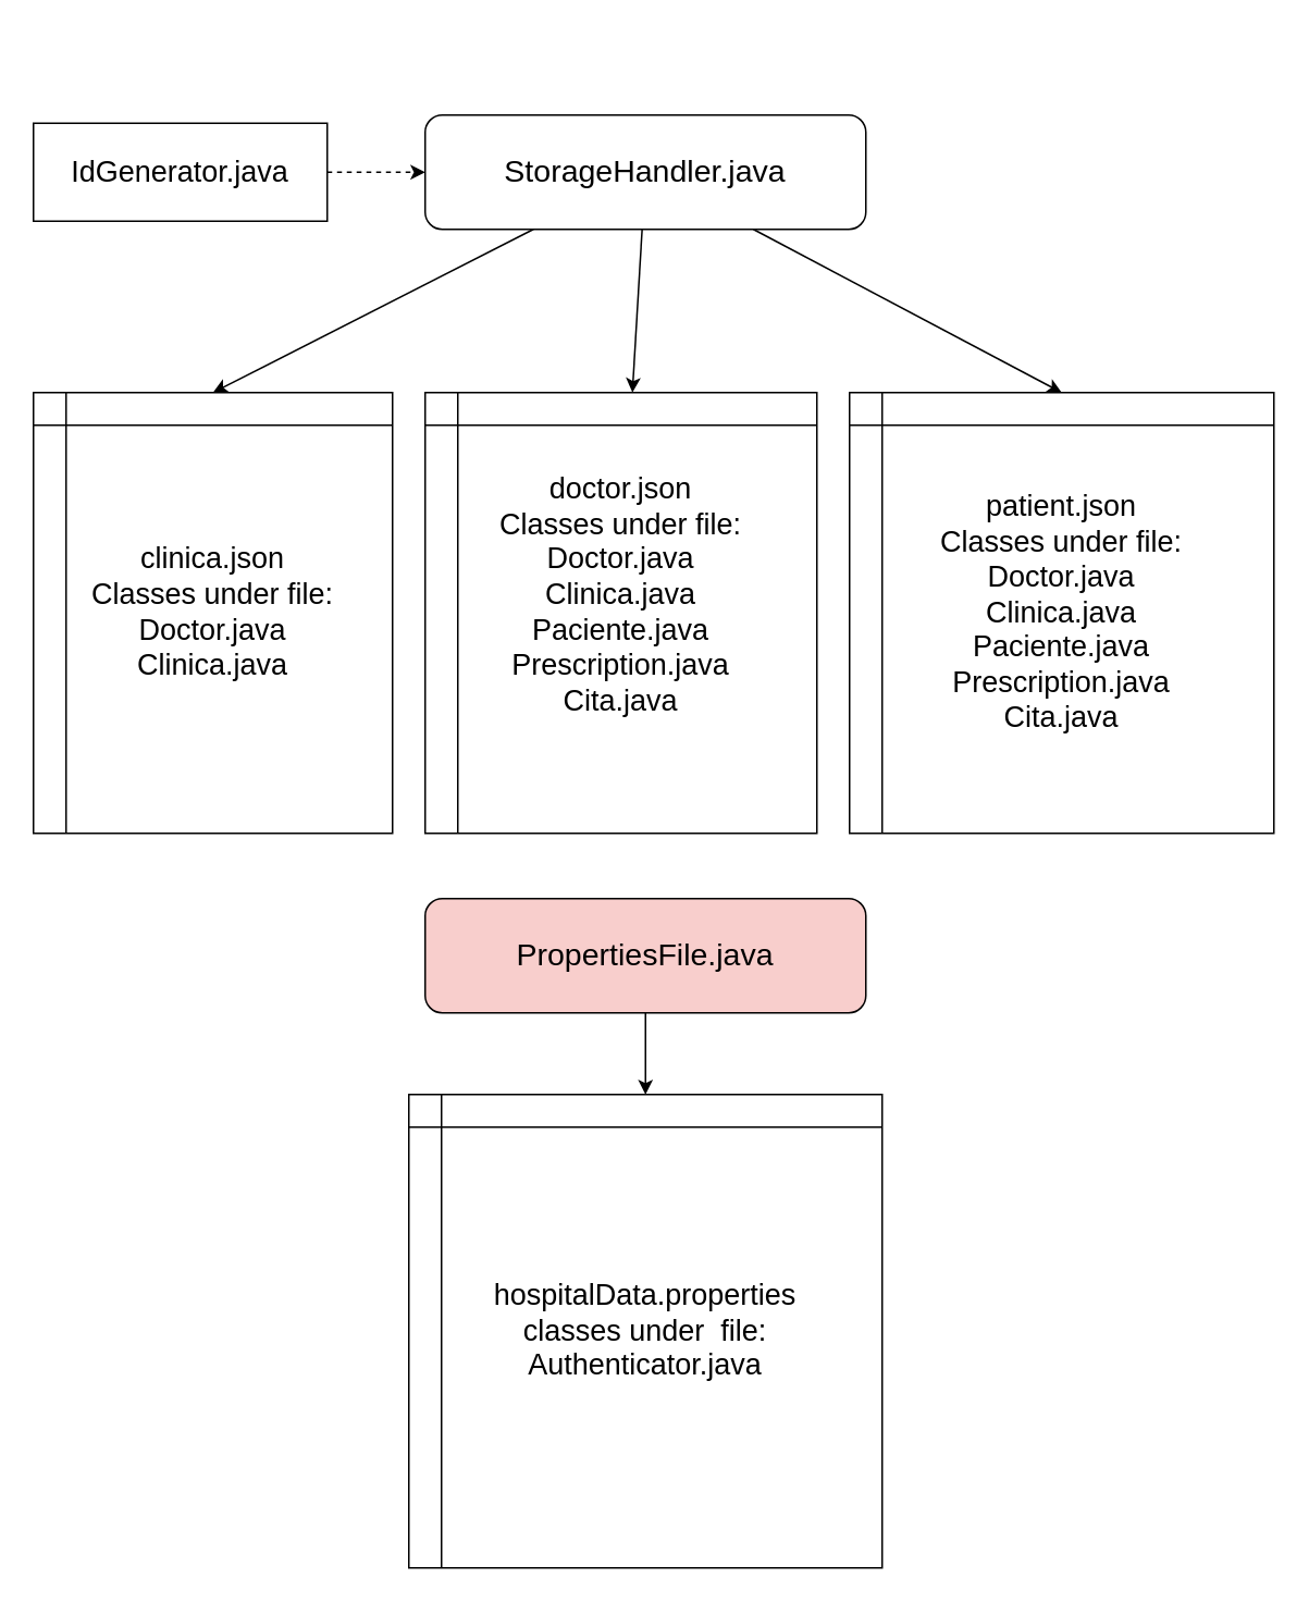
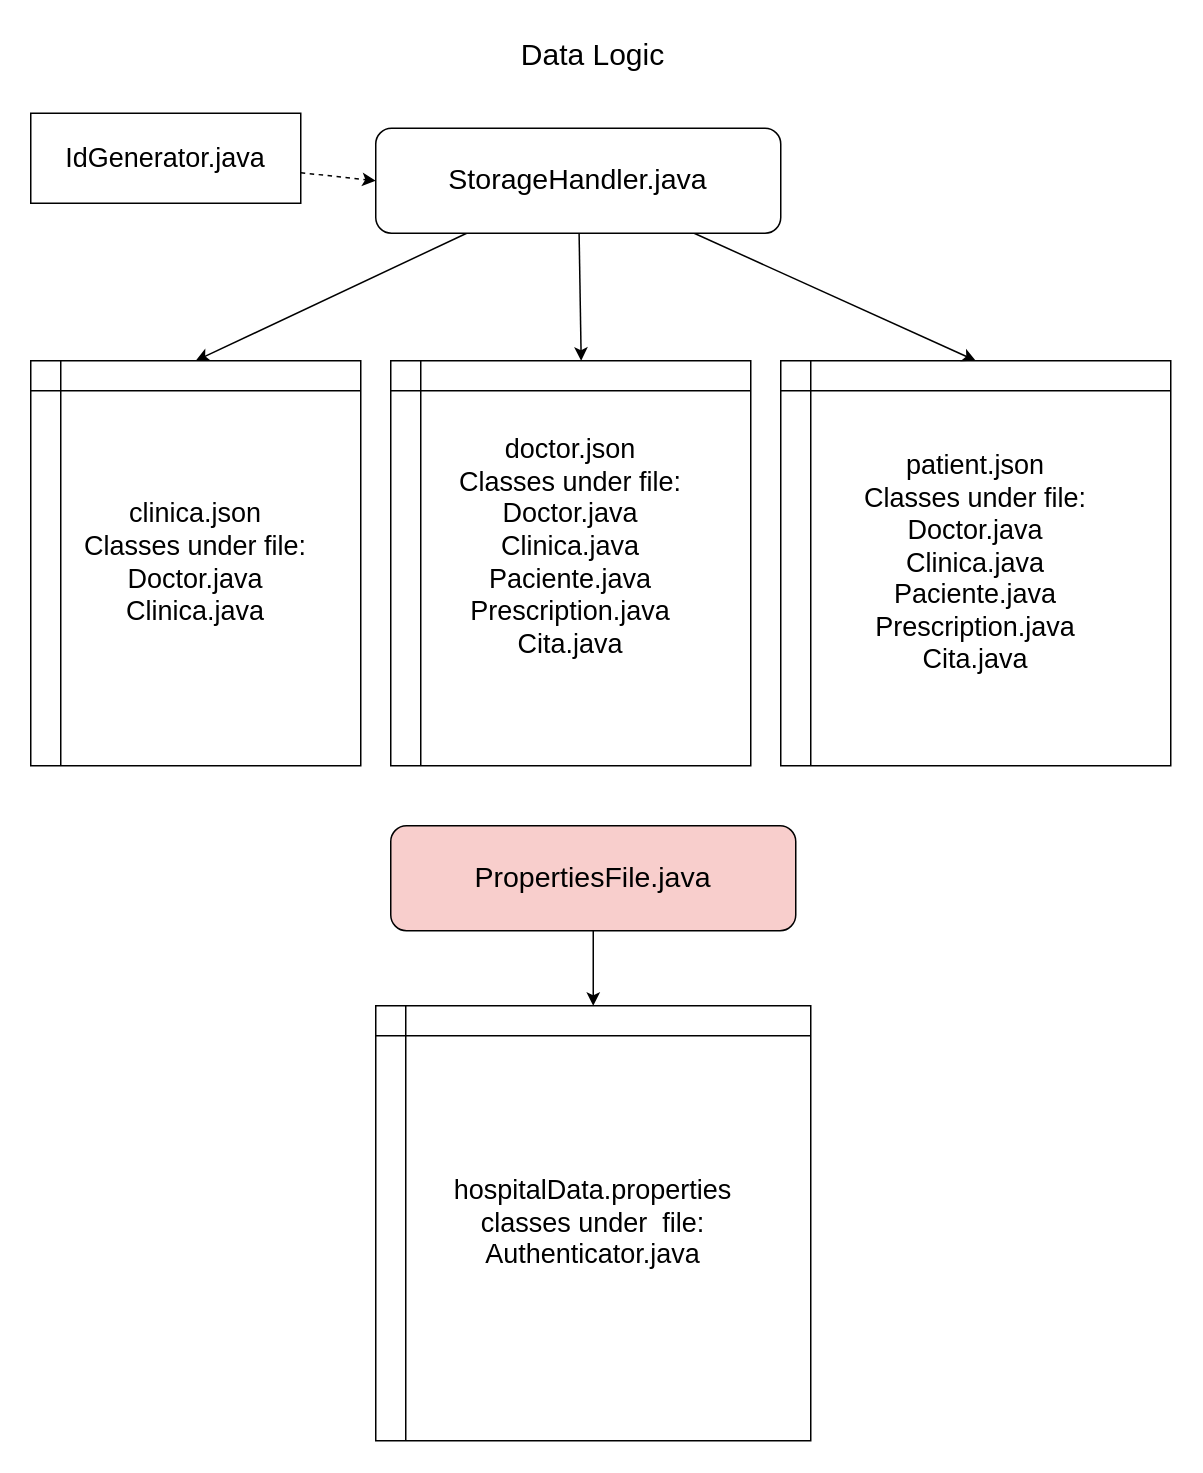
  <mxCell id="0" />
  <mxCell id="1" parent="0" />
+ <mxCell id="2" value="Data Logic" style="text;html=1;strokeColor=none;fillColor=none;align=center;verticalAlign=middle;whiteSpace=wrap;rounded=0;fontSize=20;" vertex="1" parent="1"><mxGeometry x="220" y="20" width="350" height="30" as="geometry" /></mxCell>
  <mxCell id="3" value="&lt;span style=&quot;font-size: 18px;&quot;&gt;doctor.json&lt;br&gt;Classes under file:&lt;br&gt;Doctor.java&lt;br&gt;Clinica.java&lt;br&gt;Paciente.java&lt;br&gt;Prescription.java&lt;br&gt;Cita.java&lt;br&gt;&lt;br&gt;&lt;/span&gt;" style="shape=internalStorage;whiteSpace=wrap;html=1;backgroundOutline=1;" vertex="1" parent="1"><mxGeometry x="260" y="240" width="240" height="270" as="geometry" /></mxCell>
  <mxCell id="4" value="&lt;span style=&quot;font-size: 18px;&quot;&gt;patient.json&lt;br&gt;Classes under file:&lt;br&gt;&lt;/span&gt;&lt;span style=&quot;font-size: 18px;&quot;&gt;Doctor.java&lt;/span&gt;&lt;br style=&quot;font-size: 18px;&quot;&gt;&lt;span style=&quot;font-size: 18px;&quot;&gt;Clinica.java&lt;/span&gt;&lt;br style=&quot;font-size: 18px;&quot;&gt;&lt;span style=&quot;font-size: 18px;&quot;&gt;Paciente.java&lt;/span&gt;&lt;br style=&quot;font-size: 18px;&quot;&gt;&lt;span style=&quot;font-size: 18px;&quot;&gt;Prescription.java&lt;/span&gt;&lt;br style=&quot;font-size: 18px;&quot;&gt;&lt;span style=&quot;font-size: 18px;&quot;&gt;Cita.java&lt;/span&gt;&lt;span style=&quot;font-size: 18px;&quot;&gt;&lt;br&gt;&lt;/span&gt;" style="shape=internalStorage;whiteSpace=wrap;html=1;backgroundOutline=1;" vertex="1" parent="1"><mxGeometry x="520" y="240" width="260" height="270" as="geometry" /></mxCell>
  <mxCell id="5" value="&lt;span style=&quot;font-size: 18px;&quot;&gt;clinica.json&lt;br&gt;Classes under file:&lt;br&gt;Doctor.java&lt;br&gt;Clinica.java&lt;br&gt;&lt;/span&gt;" style="shape=internalStorage;whiteSpace=wrap;html=1;backgroundOutline=1;" vertex="1" parent="1"><mxGeometry x="20" y="240" width="220" height="270" as="geometry" /></mxCell>
  <mxCell id="6" style="edgeStyle=none;html=1;entryX=0.5;entryY=0;entryDx=0;entryDy=0;fontSize=18;" edge="1" parent="1" source="9" target="5"><mxGeometry relative="1" as="geometry" /></mxCell>
  <mxCell id="7" style="edgeStyle=none;html=1;entryX=0.529;entryY=0;entryDx=0;entryDy=0;entryPerimeter=0;fontSize=18;" edge="1" parent="1" source="9" target="3"><mxGeometry relative="1" as="geometry" /></mxCell>
  <mxCell id="8" style="edgeStyle=none;html=1;entryX=0.5;entryY=0;entryDx=0;entryDy=0;fontSize=18;" edge="1" parent="1" source="9" target="4"><mxGeometry relative="1" as="geometry" /></mxCell>
- <mxCell id="9" value="&lt;span style=&quot;font-size: 19px;&quot;&gt;StorageHandler.java&lt;/span&gt;" style="rounded=1;whiteSpace=wrap;html=1;fontSize=18;" vertex="1" parent="1"><mxGeometry x="260" y="70" width="270" height="70" as="geometry" /></mxCell>
+ <mxCell id="9" value="&lt;span style=&quot;font-size: 19px;&quot;&gt;StorageHandler.java&lt;/span&gt;" style="rounded=1;whiteSpace=wrap;html=1;fontSize=18;" vertex="1" parent="1"><mxGeometry x="250" y="85" width="270" height="70" as="geometry" /></mxCell>
  <mxCell id="10" style="edgeStyle=none;html=1;entryX=0;entryY=0.5;entryDx=0;entryDy=0;fontSize=18;dashed=1;" edge="1" parent="1" source="11" target="9"><mxGeometry relative="1" as="geometry" /></mxCell>
  <mxCell id="11" value="IdGenerator.java" style="whiteSpace=wrap;html=1;fontSize=18;rounded=0;" vertex="1" parent="1"><mxGeometry x="20" y="75" width="180" height="60" as="geometry" /></mxCell>
  <mxCell id="12" style="edgeStyle=none;html=1;entryX=0.5;entryY=0;entryDx=0;entryDy=0;fontSize=18;" edge="1" parent="1" source="13" target="14"><mxGeometry relative="1" as="geometry" /></mxCell>
  <mxCell id="13" value="&lt;span style=&quot;font-size: 19px;&quot;&gt;PropertiesFile.java&lt;/span&gt;" style="rounded=1;whiteSpace=wrap;html=1;fontSize=18;fillColor=#f8cecc;" vertex="1" parent="1"><mxGeometry x="260" y="550" width="270" height="70" as="geometry" /></mxCell>
  <mxCell id="14" value="hospitalData.properties&lt;br&gt;classes under&amp;nbsp; file:&lt;br&gt;Authenticator.java" style="shape=internalStorage;whiteSpace=wrap;html=1;backgroundOutline=1;fontSize=18;" vertex="1" parent="1"><mxGeometry x="250" y="670" width="290" height="290" as="geometry" /></mxCell>
